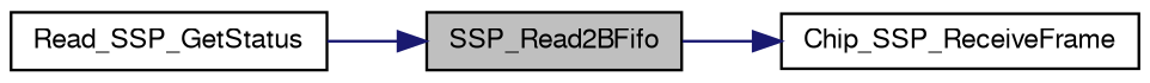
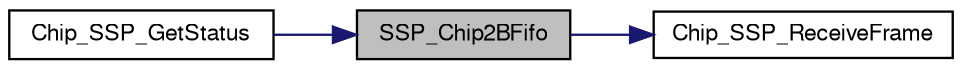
  digraph {
    rankdir=LR
    node [color=black fillcolor=white fontname=FreeSans fontsize=10 shape=record style=filled]
    edge [color=midnightblue fontname=FreeSans fontsize=10 labelfontname=FreeSans labelfontsize=10 style=solid]
-   n1 [fillcolor=grey75 fontcolor=black height=0.2 label=SSP_Read2BFifo width=0.4]
+   n1 [fillcolor=grey75 fontcolor=black height=0.2 label=SSP_Chip2BFifo width=0.4]
    n2 [height=0.2 label=Chip_SSP_ReceiveFrame width=0.4]
-   n3 [height=0.2 label=Read_SSP_GetStatus width=0.4]
+   n3 [height=0.2 label=Chip_SSP_GetStatus width=0.4]
    n1 -> n2
    n3 -> n1
  }
